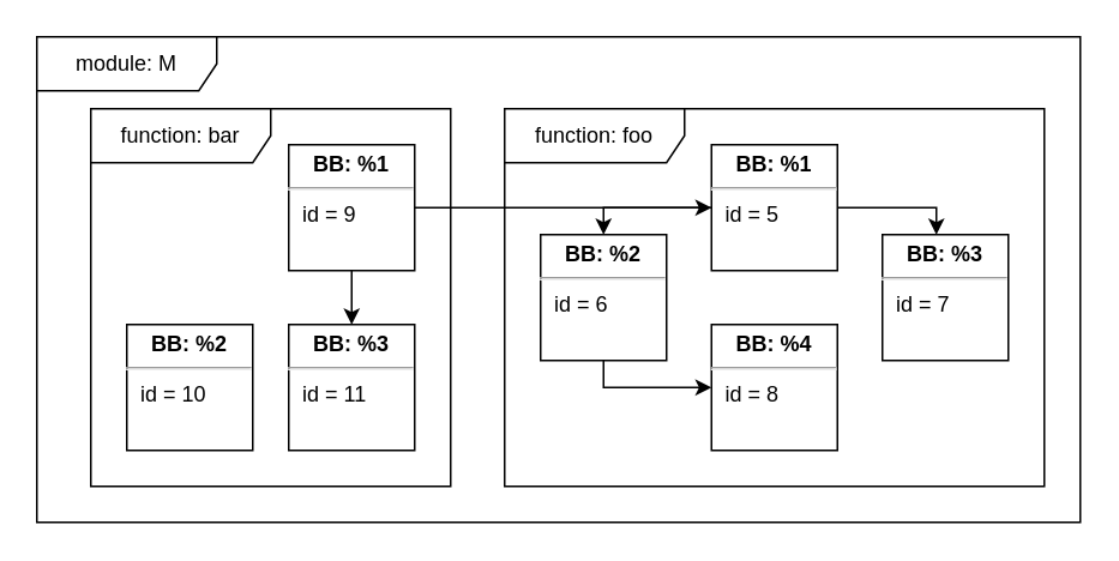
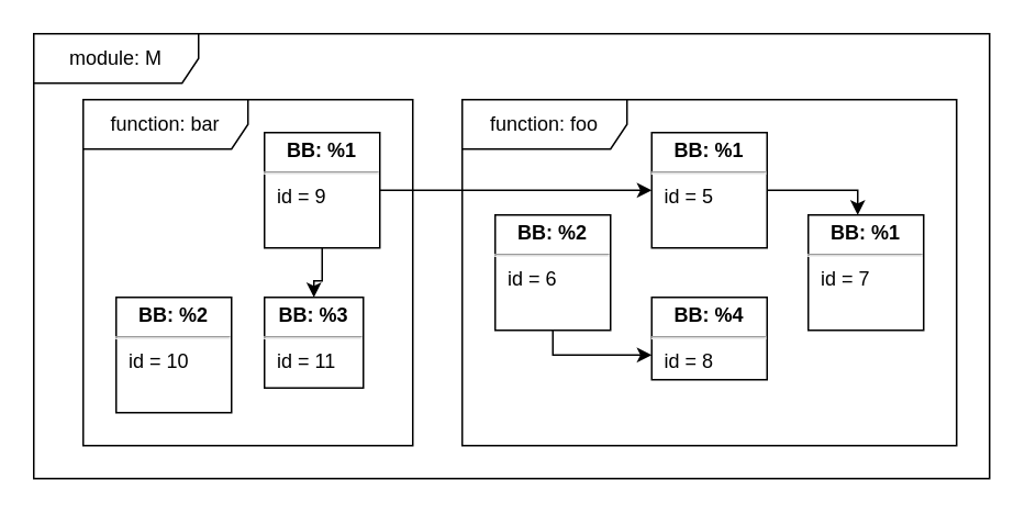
  <mxCell id="0" />
  <mxCell id="1" parent="0" />
  <mxCell id="2" value="module: M" style="shape=umlFrame;whiteSpace=wrap;html=1;width=100;height=30;" vertex="1" parent="1"><mxGeometry x="20" y="20" width="580" height="270" as="geometry" /></mxCell>
  <mxCell id="3" value="function: foo" style="shape=umlFrame;whiteSpace=wrap;html=1;width=100;height=30;" vertex="1" parent="1"><mxGeometry x="280" y="60" width="300" height="210" as="geometry" /></mxCell>
  <mxCell id="4" value="function: bar" style="shape=umlFrame;whiteSpace=wrap;html=1;width=100;height=30;" vertex="1" parent="1"><mxGeometry x="50" y="60" width="200" height="210" as="geometry" /></mxCell>
  <mxCell id="5" style="edgeStyle=orthogonalEdgeStyle;rounded=0;orthogonalLoop=1;jettySize=auto;html=1;" edge="1" parent="1" source="7" target="10"><mxGeometry relative="1" as="geometry"><Array as="points"><mxPoint x="520" y="115" /></Array></mxGeometry></mxCell>
- <mxCell id="6" style="edgeStyle=orthogonalEdgeStyle;rounded=0;orthogonalLoop=1;jettySize=auto;html=1;" edge="1" parent="1" source="7" target="9"><mxGeometry relative="1" as="geometry"><Array as="points"><mxPoint x="335" y="115" /></Array></mxGeometry></mxCell>
  <mxCell id="7" value="&lt;p style=&quot;margin: 4px 0px 0px ; text-align: center&quot;&gt;&lt;b&gt;BB: %1&lt;/b&gt;&lt;/p&gt;&lt;hr&gt;&lt;p style=&quot;margin: 0px ; margin-left: 8px&quot;&gt;id = 5&lt;/p&gt;" style="verticalAlign=top;align=left;overflow=fill;fontSize=12;fontFamily=Helvetica;html=1;" vertex="1" parent="1"><mxGeometry x="395" y="80" width="70" height="70" as="geometry" /></mxCell>
  <mxCell id="8" style="edgeStyle=orthogonalEdgeStyle;rounded=0;orthogonalLoop=1;jettySize=auto;html=1;" edge="1" parent="1" source="9" target="11"><mxGeometry relative="1" as="geometry"><Array as="points"><mxPoint x="335" y="215" /></Array></mxGeometry></mxCell>
  <mxCell id="9" value="&lt;p style=&quot;margin: 4px 0px 0px ; text-align: center&quot;&gt;&lt;b&gt;BB: %2&lt;/b&gt;&lt;/p&gt;&lt;hr&gt;&lt;p style=&quot;margin: 0px ; margin-left: 8px&quot;&gt;id = 6&lt;/p&gt;" style="verticalAlign=top;align=left;overflow=fill;fontSize=12;fontFamily=Helvetica;html=1;" vertex="1" parent="1"><mxGeometry x="300" y="130" width="70" height="70" as="geometry" /></mxCell>
- <mxCell id="10" value="&lt;p style=&quot;margin: 4px 0px 0px ; text-align: center&quot;&gt;&lt;b&gt;BB: %3&lt;/b&gt;&lt;/p&gt;&lt;hr&gt;&lt;p style=&quot;margin: 0px ; margin-left: 8px&quot;&gt;id = 7&lt;/p&gt;" style="verticalAlign=top;align=left;overflow=fill;fontSize=12;fontFamily=Helvetica;html=1;" vertex="1" parent="1"><mxGeometry x="490" y="130" width="70" height="70" as="geometry" /></mxCell>
- <mxCell id="11" value="&lt;p style=&quot;margin: 4px 0px 0px ; text-align: center&quot;&gt;&lt;b&gt;BB: %4&lt;/b&gt;&lt;/p&gt;&lt;hr&gt;&lt;p style=&quot;margin: 0px ; margin-left: 8px&quot;&gt;id = 8&lt;/p&gt;" style="verticalAlign=top;align=left;overflow=fill;fontSize=12;fontFamily=Helvetica;html=1;" vertex="1" parent="1"><mxGeometry x="395" y="180" width="70" height="70" as="geometry" /></mxCell>
+ <mxCell id="10" value="&lt;p style=&quot;margin: 4px 0px 0px ; text-align: center&quot;&gt;&lt;b&gt;BB: %1&lt;/b&gt;&lt;/p&gt;&lt;hr&gt;&lt;p style=&quot;margin: 0px ; margin-left: 8px&quot;&gt;id = 7&lt;/p&gt;" style="verticalAlign=top;align=left;overflow=fill;fontSize=12;fontFamily=Helvetica;html=1;" vertex="1" parent="1"><mxGeometry x="490" y="130" width="70" height="70" as="geometry" /></mxCell>
+ <mxCell id="11" value="&lt;p style=&quot;margin: 4px 0px 0px ; text-align: center&quot;&gt;&lt;b&gt;BB: %4&lt;/b&gt;&lt;/p&gt;&lt;hr&gt;&lt;p style=&quot;margin: 0px ; margin-left: 8px&quot;&gt;id = 8&lt;/p&gt;" style="verticalAlign=top;align=left;overflow=fill;fontSize=12;fontFamily=Helvetica;html=1;" vertex="1" parent="1"><mxGeometry x="395" y="180" width="70" height="50" as="geometry" /></mxCell>
  <mxCell id="12" style="edgeStyle=orthogonalEdgeStyle;rounded=0;orthogonalLoop=1;jettySize=auto;html=1;" edge="1" parent="1" source="14" target="16"><mxGeometry relative="1" as="geometry" /></mxCell>
  <mxCell id="13" style="edgeStyle=orthogonalEdgeStyle;rounded=0;orthogonalLoop=1;jettySize=auto;html=1;" edge="1" parent="1" source="14" target="7"><mxGeometry relative="1" as="geometry" /></mxCell>
  <mxCell id="14" value="&lt;p style=&quot;margin: 4px 0px 0px ; text-align: center&quot;&gt;&lt;b&gt;BB: %1&lt;/b&gt;&lt;/p&gt;&lt;hr&gt;&lt;p style=&quot;margin: 0px ; margin-left: 8px&quot;&gt;id = 9&lt;/p&gt;" style="verticalAlign=top;align=left;overflow=fill;fontSize=12;fontFamily=Helvetica;html=1;" vertex="1" parent="1"><mxGeometry x="160" y="80" width="70" height="70" as="geometry" /></mxCell>
  <mxCell id="15" value="&lt;p style=&quot;margin: 4px 0px 0px ; text-align: center&quot;&gt;&lt;b&gt;BB: %2&lt;/b&gt;&lt;/p&gt;&lt;hr&gt;&lt;p style=&quot;margin: 0px ; margin-left: 8px&quot;&gt;id = 10&lt;/p&gt;" style="verticalAlign=top;align=left;overflow=fill;fontSize=12;fontFamily=Helvetica;html=1;" vertex="1" parent="1"><mxGeometry x="70" y="180" width="70" height="70" as="geometry" /></mxCell>
- <mxCell id="16" value="&lt;p style=&quot;margin: 4px 0px 0px ; text-align: center&quot;&gt;&lt;b&gt;BB: %3&lt;/b&gt;&lt;/p&gt;&lt;hr&gt;&lt;p style=&quot;margin: 0px ; margin-left: 8px&quot;&gt;id = 11&lt;/p&gt;" style="verticalAlign=top;align=left;overflow=fill;fontSize=12;fontFamily=Helvetica;html=1;" vertex="1" parent="1"><mxGeometry x="160" y="180" width="70" height="70" as="geometry" /></mxCell>
+ <mxCell id="16" value="&lt;p style=&quot;margin: 4px 0px 0px ; text-align: center&quot;&gt;&lt;b&gt;BB: %3&lt;/b&gt;&lt;/p&gt;&lt;hr&gt;&lt;p style=&quot;margin: 0px ; margin-left: 8px&quot;&gt;id = 11&lt;/p&gt;" style="verticalAlign=top;align=left;overflow=fill;fontSize=12;fontFamily=Helvetica;html=1;" vertex="1" parent="1"><mxGeometry x="160" y="180" width="60" height="55" as="geometry" /></mxCell>
